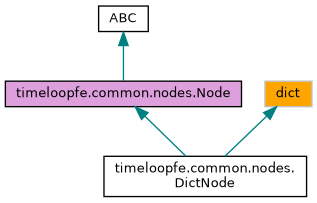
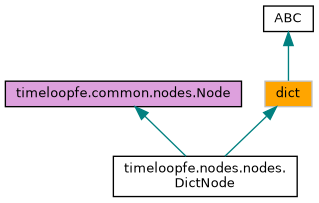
  digraph {
    node [color=black fillcolor=white fontname=Helvetica fontsize=10 shape=record style=filled]
    edge [color=teal dir=back fontname=Helvetica fontsize=10 labelfontname=Helvetica labelfontsize=10 style=solid]
-   n1 [height=0.2 label="timeloopfe.common.nodes.\lDictNode" width=0.4]
+   n1 [height=0.2 label="timeloopfe.nodes.nodes.\lDictNode" width=0.4]
    n2 [fillcolor=plum height=0.2 label="timeloopfe.common.nodes.Node" width=0.4]
    n3 [height=0.2 label=ABC width=0.4]
    n4 [color=grey75 fillcolor=orange height=0.2 label=dict width=0.4]
    n2 -> n1
-   n3 -> n2
+   n3 -> n4
    n4 -> n1
  }
